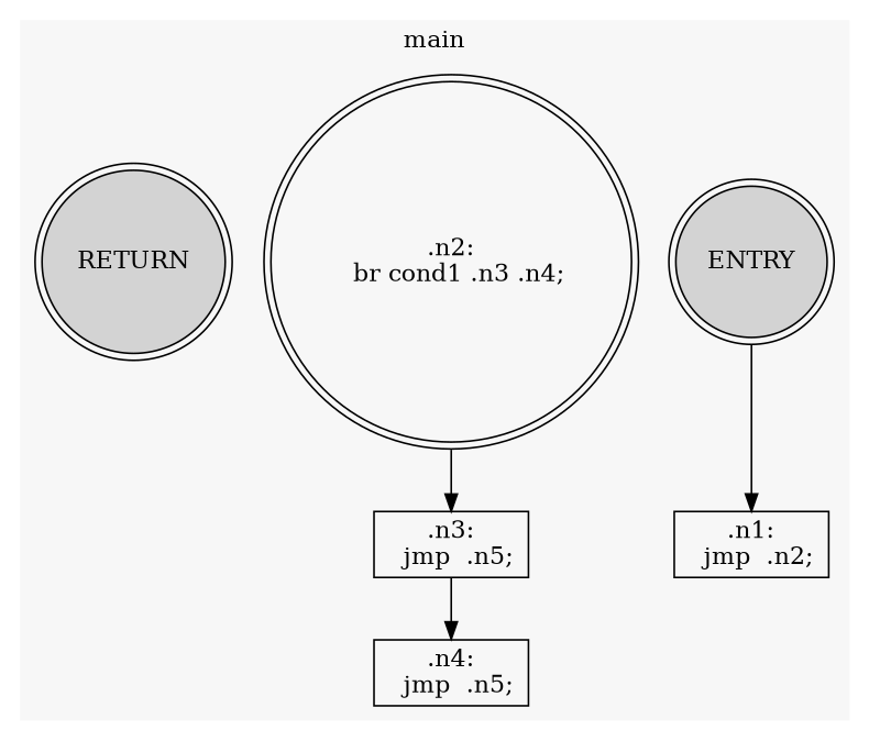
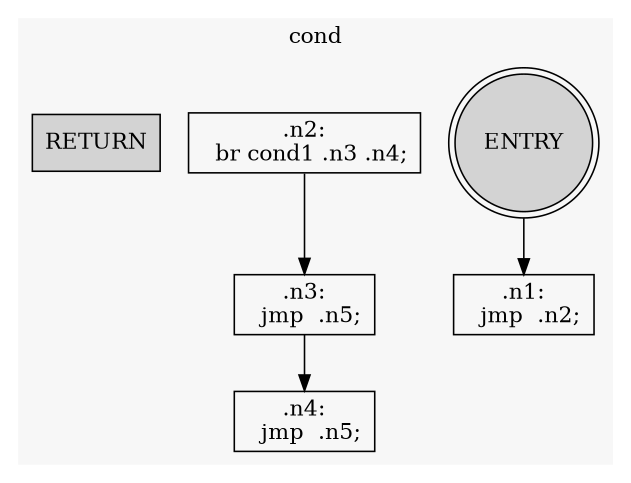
  digraph {
    node [shape=box]
    n1 [fillcolor=lightgray label=ENTRY shape=doublecircle style=filled]
    n2 [label=".n1:\n  jmp  .n2;"]
-   n3 [label=".n2:\n  br cond1 .n3 .n4;" shape=doublecircle]
+   n3 [label=".n2:\n  br cond1 .n3 .n4;"]
    n4 [label=".n3:\n  jmp  .n5;"]
    n5 [label=".n4:\n  jmp  .n5;"]
-   n6 [fillcolor=lightgray label=RETURN shape=doublecircle style=filled]
+   n6 [fillcolor=lightgray label=RETURN style=filled]
    subgraph cluster_1 {
      color="#f7f7f7"
-     label=main
+     label=cond
      rankdir=TB
      style=filled
      n1
      n2
      n3
      n4
      n5
      n6
    }
    n1 -> n2
    n3 -> n4
    n4 -> n5
  }
